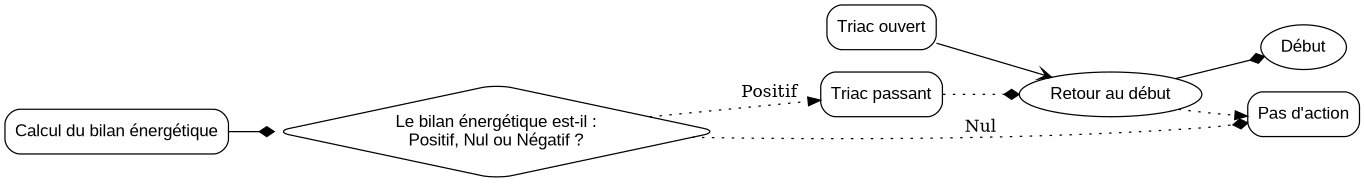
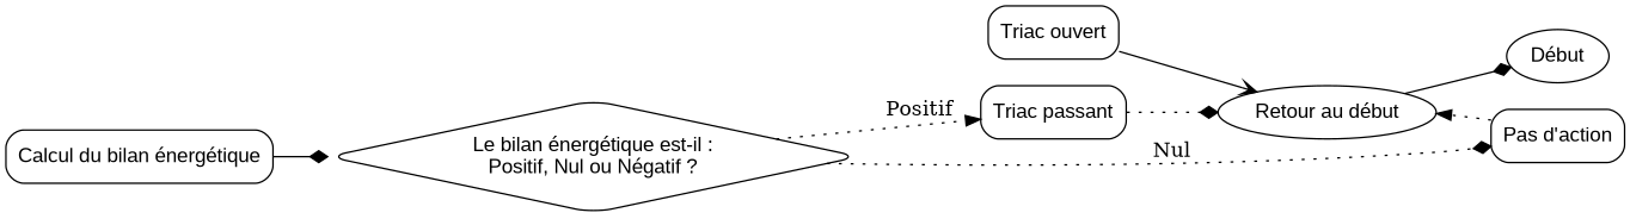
  digraph {
    rankdir=LR
    node [fontname=Arial shape=box style=rounded]
    edge [arrowhead=diamond style=dotted]
    n1 [label="Début" shape=ellipse]
    n2 [label="Calcul du bilan énergétique"]
    n3 [label="Le bilan énergétique est-il :\nPositif, Nul ou Négatif ?" shape=diamond]
    n4 [label="Triac passant"]
    n5 [label="Pas d'action"]
    n6 [label="Retour au début" shape=ellipse]
    n7 [label="Triac ouvert"]
    n2 -> n3 [style=solid]
    n3 -> n4 [arrowhead=normal label=Positif]
    n3 -> n5 [label=Nul]
    n4 -> n6
-   n6 -> n5 [arrowhead=normal]
+   n5 -> n6 [arrowhead=normal]
    n6 -> n1 [style=solid]
    n7 -> n6 [arrowhead=vee style=solid]
  }
